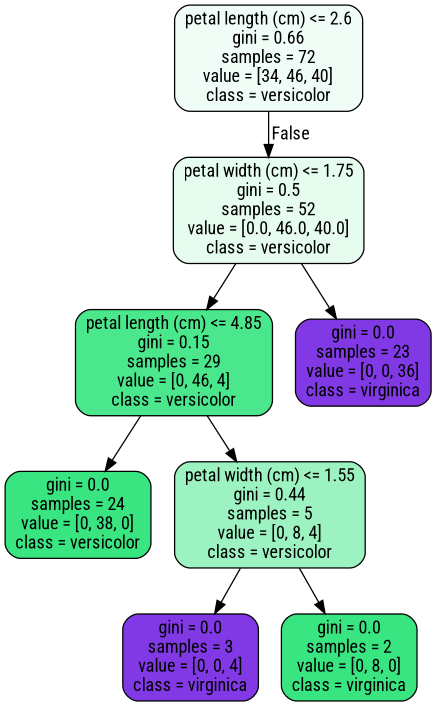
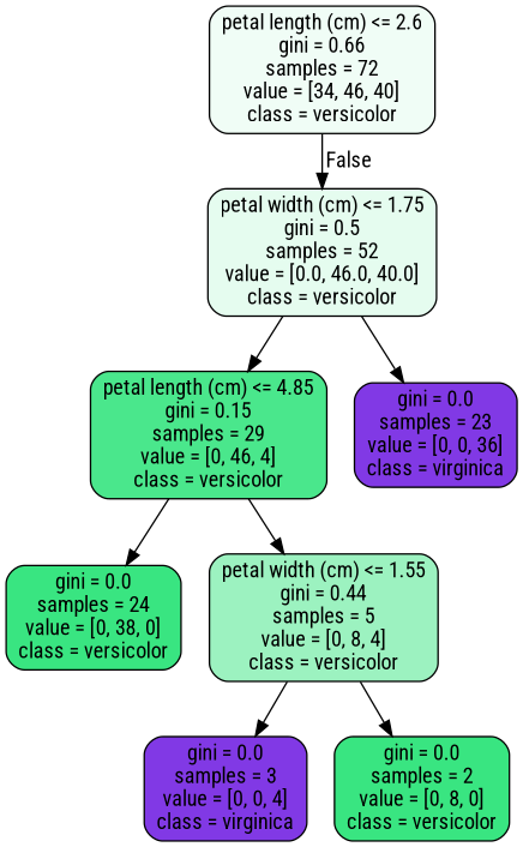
  digraph {
    fontname="Roboto Condensed"
    node [color=black fillcolor="#8139e5" fontname="Roboto Condensed" shape=box style="filled, rounded"]
    edge [fontname="Roboto Condensed"]
    n1 [fillcolor="#f0fdf6" label="petal length (cm) <= 2.6\ngini = 0.66\nsamples = 72\nvalue = [34, 46, 40]\nclass = versicolor"]
    n2 [fillcolor="#e5fcef" label="petal width (cm) <= 1.75\ngini = 0.5\nsamples = 52\nvalue = [0.0, 46.0, 40.0]\nclass = versicolor"]
    n3 [fillcolor="#4ae78c" label="petal length (cm) <= 4.85\ngini = 0.15\nsamples = 29\nvalue = [0, 46, 4]\nclass = versicolor"]
    n4 [label="gini = 0.0\nsamples = 23\nvalue = [0, 0, 36]\nclass = virginica"]
    n5 [fillcolor="#39e581" label="gini = 0.0\nsamples = 24\nvalue = [0, 38, 0]\nclass = versicolor"]
    n6 [fillcolor="#9cf2c0" label="petal width (cm) <= 1.55\ngini = 0.44\nsamples = 5\nvalue = [0, 8, 4]\nclass = versicolor"]
    n7 [label="gini = 0.0\nsamples = 3\nvalue = [0, 0, 4]\nclass = virginica"]
-   n8 [fillcolor="#39e581" label="gini = 0.0\nsamples = 2\nvalue = [0, 8, 0]\nclass = virginica"]
+   n8 [fillcolor="#39e581" label="gini = 0.0\nsamples = 2\nvalue = [0, 8, 0]\nclass = versicolor"]
    n1 -> n2 [headlabel=False labelangle=-45 labeldistance=2.5]
    n2 -> n3
    n2 -> n4
    n3 -> n5
    n3 -> n6
    n6 -> n7
    n6 -> n8
  }
